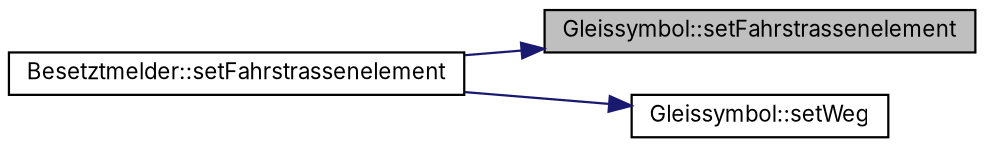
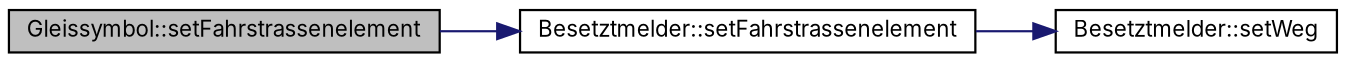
  digraph {
    fontname=Inter
    rankdir=LR
    node [color=black fillcolor=white fontname=Inter fontsize=10 shape=record style=filled]
    edge [color=midnightblue fontname=Inter fontsize=10 labelfontname=Helvetica labelfontsize=10 style=solid]
    n1 [fillcolor=grey75 fontcolor=black height=0.2 label="Gleissymbol::setFahrstrassenelement" width=0.4]
    n2 [height=0.2 label="Besetztmelder::setFahrstrassenelement" width=0.4]
-   n3 [height=0.2 label="Gleissymbol::setWeg" width=0.4]
-   n2 -> n1
+   n3 [height=0.2 label="Besetztmelder::setWeg" width=0.4]
+   n1 -> n2
    n2 -> n3
  }
